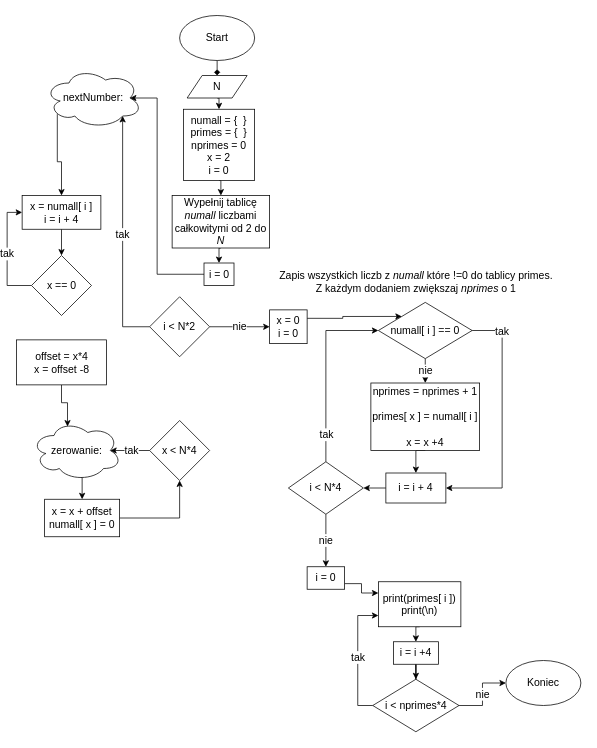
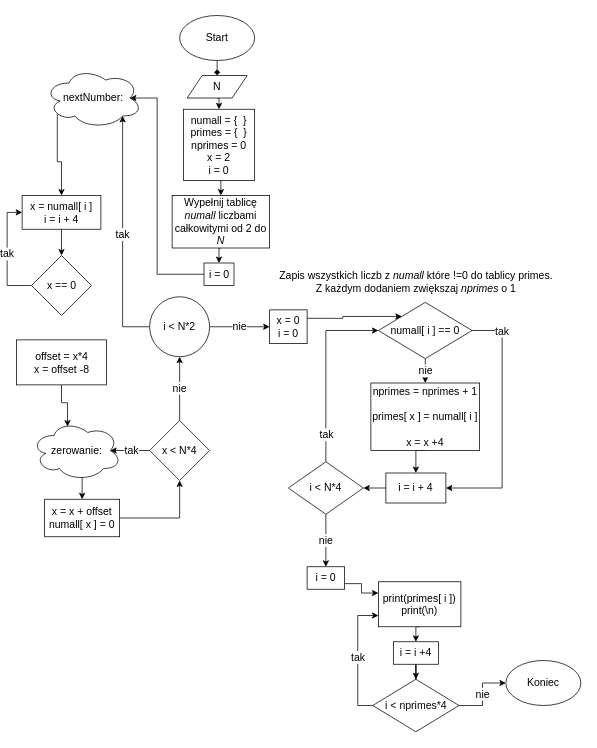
  <mxCell id="0" />
  <mxCell id="1" parent="0" />
  <mxCell id="2" style="edgeStyle=orthogonalEdgeStyle;rounded=0;orthogonalLoop=1;jettySize=auto;html=1;exitX=0.5;exitY=1;exitDx=0;exitDy=0;entryX=0.5;entryY=0;entryDx=0;entryDy=0;fontSize=14;endArrow=diamond;" parent="1" source="3" target="5" edge="1"><mxGeometry relative="1" as="geometry" /></mxCell>
  <mxCell id="3" value="Start" style="ellipse;whiteSpace=wrap;html=1;fontSize=14;" parent="1" vertex="1"><mxGeometry x="238" width="100" height="60" as="geometry" y="20" /></mxCell>
  <mxCell id="4" style="edgeStyle=orthogonalEdgeStyle;rounded=0;orthogonalLoop=1;jettySize=auto;html=1;exitX=0.5;exitY=1;exitDx=0;exitDy=0;entryX=0.5;entryY=0;entryDx=0;entryDy=0;fontSize=14;" parent="1" source="5" target="7" edge="1"><mxGeometry relative="1" as="geometry" /></mxCell>
  <mxCell id="5" value="N" style="shape=parallelogram;perimeter=parallelogramPerimeter;whiteSpace=wrap;html=1;fixedSize=1;fontSize=14;" parent="1" vertex="1"><mxGeometry x="248" y="100" width="80" height="30" as="geometry" /></mxCell>
  <mxCell id="6" style="edgeStyle=orthogonalEdgeStyle;rounded=0;orthogonalLoop=1;jettySize=auto;html=1;exitX=0.5;exitY=1;exitDx=0;exitDy=0;entryX=0.5;entryY=0;entryDx=0;entryDy=0;" edge="1" parent="1" source="7" target="9"><mxGeometry relative="1" as="geometry" /></mxCell>
  <mxCell id="7" value="numall = {&amp;nbsp; }&lt;br style=&quot;font-size: 14px;&quot;&gt;primes = {&amp;nbsp; }&lt;br style=&quot;font-size: 14px;&quot;&gt;nprimes = 0&lt;br style=&quot;font-size: 14px;&quot;&gt;x = 2&lt;br style=&quot;font-size: 14px;&quot;&gt;i = 0" style="rounded=0;whiteSpace=wrap;html=1;fontSize=14;" parent="1" vertex="1"><mxGeometry x="243" y="145" width="95" height="95" as="geometry" /></mxCell>
  <mxCell id="8" style="edgeStyle=orthogonalEdgeStyle;rounded=0;orthogonalLoop=1;jettySize=auto;html=1;exitX=0.5;exitY=1;exitDx=0;exitDy=0;entryX=0.5;entryY=0;entryDx=0;entryDy=0;fontSize=14;" parent="1" source="9" target="36" edge="1"><mxGeometry relative="1" as="geometry" /></mxCell>
  <mxCell id="9" value="Wypełnij tablicę &lt;i style=&quot;font-size: 14px;&quot;&gt;numall&lt;/i&gt;&amp;nbsp;liczbami całkowitymi od 2 do &lt;i style=&quot;font-size: 14px;&quot;&gt;N&lt;/i&gt;" style="rounded=0;whiteSpace=wrap;html=1;fontSize=14;" parent="1" vertex="1"><mxGeometry x="228" y="260" width="130" height="70" as="geometry" /></mxCell>
  <mxCell id="10" value="Zapis wszystkich liczb z &lt;i style=&quot;font-size: 14px;&quot;&gt;numall&lt;/i&gt;&amp;nbsp;które !=0 do tablicy primes.&lt;br style=&quot;font-size: 14px;&quot;&gt;Z każdym dodaniem zwiększaj &lt;i style=&quot;font-size: 14px;&quot;&gt;nprimes&lt;/i&gt;&amp;nbsp;o 1" style="text;html=1;align=center;verticalAlign=middle;resizable=0;points=[];autosize=1;strokeColor=none;fillColor=none;fontSize=14;" parent="1" vertex="1"><mxGeometry x="358" y="350" width="390" height="50" as="geometry" /></mxCell>
  <mxCell id="11" style="edgeStyle=orthogonalEdgeStyle;rounded=0;orthogonalLoop=1;jettySize=auto;html=1;exitX=1;exitY=0.25;exitDx=0;exitDy=0;entryX=0;entryY=0;entryDx=0;entryDy=0;fontSize=14;" parent="1" source="12" target="16" edge="1"><mxGeometry relative="1" as="geometry" /></mxCell>
  <mxCell id="12" value="x = 0&lt;br style=&quot;font-size: 14px;&quot;&gt;i = 0" style="rounded=0;whiteSpace=wrap;html=1;fontSize=14;" parent="1" vertex="1"><mxGeometry x="358" y="412.5" width="50" height="45" as="geometry" /></mxCell>
  <mxCell id="13" value="nie" style="edgeStyle=orthogonalEdgeStyle;rounded=0;orthogonalLoop=1;jettySize=auto;html=1;exitX=0.5;exitY=1;exitDx=0;exitDy=0;entryX=0.5;entryY=0;entryDx=0;entryDy=0;fontSize=14;" parent="1" source="16" target="18" edge="1"><mxGeometry relative="1" as="geometry" /></mxCell>
  <mxCell id="14" style="edgeStyle=orthogonalEdgeStyle;rounded=0;orthogonalLoop=1;jettySize=auto;html=1;exitX=1;exitY=0.5;exitDx=0;exitDy=0;entryX=1;entryY=0.5;entryDx=0;entryDy=0;fontSize=14;" parent="1" source="16" target="20" edge="1"><mxGeometry relative="1" as="geometry"><Array as="points"><mxPoint x="668" y="440" /><mxPoint x="668" y="650" /></Array></mxGeometry></mxCell>
  <mxCell id="15" value="tak" style="edgeLabel;html=1;align=center;verticalAlign=middle;resizable=0;points=[];fontSize=14;" parent="14" vertex="1" connectable="0"><mxGeometry x="-0.76" relative="1" as="geometry"><mxPoint as="offset" /></mxGeometry></mxCell>
  <mxCell id="16" value="numall[ i ] == 0" style="rhombus;whiteSpace=wrap;html=1;fontSize=14;" parent="1" vertex="1"><mxGeometry x="503" y="402.5" width="125" height="75" as="geometry" /></mxCell>
  <mxCell id="17" style="edgeStyle=orthogonalEdgeStyle;rounded=0;orthogonalLoop=1;jettySize=auto;html=1;exitX=0.5;exitY=1;exitDx=0;exitDy=0;entryX=0.5;entryY=0;entryDx=0;entryDy=0;fontSize=14;" parent="1" source="18" target="20" edge="1"><mxGeometry relative="1" as="geometry" /></mxCell>
  <mxCell id="18" value="nprimes = nprimes + 1&lt;br style=&quot;font-size: 14px;&quot;&gt;&lt;br style=&quot;font-size: 14px;&quot;&gt;primes[ x ] = numall[ i ]&lt;br style=&quot;font-size: 14px;&quot;&gt;&lt;br style=&quot;font-size: 14px;&quot;&gt;x = x +4" style="rounded=0;whiteSpace=wrap;html=1;fontSize=14;" parent="1" vertex="1"><mxGeometry x="493" y="510" width="145" height="90" as="geometry" /></mxCell>
  <mxCell id="19" style="edgeStyle=orthogonalEdgeStyle;rounded=0;orthogonalLoop=1;jettySize=auto;html=1;exitX=0;exitY=0.5;exitDx=0;exitDy=0;entryX=1;entryY=0.5;entryDx=0;entryDy=0;fontSize=14;" parent="1" source="20" target="24" edge="1"><mxGeometry relative="1" as="geometry" /></mxCell>
  <mxCell id="20" value="i = i + 4" style="rounded=0;whiteSpace=wrap;html=1;fontSize=14;" parent="1" vertex="1"><mxGeometry x="513" y="630" width="80" height="40" as="geometry" /></mxCell>
  <mxCell id="21" style="edgeStyle=orthogonalEdgeStyle;rounded=0;orthogonalLoop=1;jettySize=auto;html=1;exitX=0.5;exitY=0;exitDx=0;exitDy=0;entryX=0;entryY=0.5;entryDx=0;entryDy=0;fontSize=14;" parent="1" source="24" target="16" edge="1"><mxGeometry relative="1" as="geometry" /></mxCell>
  <mxCell id="22" value="tak" style="edgeLabel;html=1;align=center;verticalAlign=middle;resizable=0;points=[];fontSize=14;" parent="21" vertex="1" connectable="0"><mxGeometry x="-0.698" relative="1" as="geometry"><mxPoint as="offset" /></mxGeometry></mxCell>
  <mxCell id="23" value="nie" style="edgeStyle=orthogonalEdgeStyle;rounded=0;orthogonalLoop=1;jettySize=auto;html=1;exitX=0.5;exitY=1;exitDx=0;exitDy=0;entryX=0.5;entryY=0;entryDx=0;entryDy=0;fontSize=14;" parent="1" source="24" target="26" edge="1"><mxGeometry relative="1" as="geometry"><mxPoint x="433" y="730" as="targetPoint" /></mxGeometry></mxCell>
  <mxCell id="24" value="i &amp;lt; N*4" style="rhombus;whiteSpace=wrap;html=1;fontSize=14;" parent="1" vertex="1"><mxGeometry x="383" y="615" width="100" height="70" as="geometry" /></mxCell>
  <mxCell id="25" style="edgeStyle=orthogonalEdgeStyle;rounded=0;orthogonalLoop=1;jettySize=auto;html=1;exitX=1;exitY=0.75;exitDx=0;exitDy=0;entryX=0;entryY=0.25;entryDx=0;entryDy=0;fontSize=14;" parent="1" source="26" target="31" edge="1"><mxGeometry relative="1" as="geometry" /></mxCell>
  <mxCell id="26" value="i = 0" style="rounded=0;whiteSpace=wrap;html=1;fontSize=14;" parent="1" vertex="1"><mxGeometry x="408" y="755" width="50" height="30" as="geometry" /></mxCell>
  <mxCell id="27" value="nie" style="edgeStyle=orthogonalEdgeStyle;rounded=0;orthogonalLoop=1;jettySize=auto;html=1;exitX=1;exitY=0.5;exitDx=0;exitDy=0;fontSize=14;" parent="1" source="29" target="32" edge="1"><mxGeometry relative="1" as="geometry" /></mxCell>
  <mxCell id="28" value="tak" style="edgeStyle=orthogonalEdgeStyle;rounded=0;orthogonalLoop=1;jettySize=auto;html=1;exitX=0;exitY=0.5;exitDx=0;exitDy=0;entryX=0;entryY=0.75;entryDx=0;entryDy=0;fontSize=14;" parent="1" source="29" target="31" edge="1"><mxGeometry relative="1" as="geometry"><mxPoint x="458" y="910" as="targetPoint" /></mxGeometry></mxCell>
  <mxCell id="29" value="i &amp;lt; nprimes*4" style="rhombus;whiteSpace=wrap;html=1;fontSize=14;" parent="1" vertex="1"><mxGeometry x="495.5" y="905" width="115" height="70" as="geometry" /></mxCell>
  <mxCell id="30" style="edgeStyle=orthogonalEdgeStyle;rounded=0;orthogonalLoop=1;jettySize=auto;html=1;exitX=0.5;exitY=1;exitDx=0;exitDy=0;entryX=0.5;entryY=0;entryDx=0;entryDy=0;fontSize=14;" parent="1" source="31" target="34" edge="1"><mxGeometry relative="1" as="geometry" /></mxCell>
  <mxCell id="31" value="print(primes[ i ])&lt;br style=&quot;font-size: 14px;&quot;&gt;print(\n)" style="rounded=0;whiteSpace=wrap;html=1;fontSize=14;" parent="1" vertex="1"><mxGeometry x="503" y="775" width="110" height="60" as="geometry" /></mxCell>
  <mxCell id="32" value="Koniec" style="ellipse;whiteSpace=wrap;html=1;fontSize=14;" parent="1" vertex="1"><mxGeometry x="673" y="880" width="100" height="60" as="geometry" /></mxCell>
  <mxCell id="33" style="edgeStyle=orthogonalEdgeStyle;rounded=0;orthogonalLoop=1;jettySize=auto;html=1;exitX=0.5;exitY=1;exitDx=0;exitDy=0;fontSize=14;" parent="1" source="34" target="29" edge="1"><mxGeometry relative="1" as="geometry" /></mxCell>
  <mxCell id="34" value="i = i +4" style="rounded=0;whiteSpace=wrap;html=1;fontSize=14;" parent="1" vertex="1"><mxGeometry x="523" y="855" width="60" height="30" as="geometry" /></mxCell>
  <mxCell id="35" style="edgeStyle=orthogonalEdgeStyle;rounded=0;orthogonalLoop=1;jettySize=auto;html=1;exitX=0;exitY=0.5;exitDx=0;exitDy=0;entryX=0.875;entryY=0.5;entryDx=0;entryDy=0;entryPerimeter=0;fontSize=14;" edge="1" parent="1" source="36" target="40"><mxGeometry relative="1" as="geometry"><Array as="points"><mxPoint x="208" y="365" /><mxPoint x="208" y="130" /></Array></mxGeometry></mxCell>
  <mxCell id="36" value="i = 0" style="rounded=0;whiteSpace=wrap;html=1;fontSize=14;" parent="1" vertex="1"><mxGeometry x="270.5" y="350" width="40" height="30" as="geometry" /></mxCell>
  <mxCell id="37" style="edgeStyle=orthogonalEdgeStyle;rounded=0;orthogonalLoop=1;jettySize=auto;html=1;exitX=0.5;exitY=1;exitDx=0;exitDy=0;entryX=0.5;entryY=0;entryDx=0;entryDy=0;fontSize=14;" edge="1" parent="1" source="38" target="42"><mxGeometry relative="1" as="geometry" /></mxCell>
  <mxCell id="38" value="x = numall[ i ]&lt;br style=&quot;font-size: 14px;&quot;&gt;i = i + 4" style="rounded=0;whiteSpace=wrap;html=1;fontSize=14;" vertex="1" parent="1"><mxGeometry x="28" y="260" width="105" height="45" as="geometry" /></mxCell>
  <mxCell id="39" style="edgeStyle=orthogonalEdgeStyle;rounded=0;orthogonalLoop=1;jettySize=auto;html=1;exitX=0.13;exitY=0.77;exitDx=0;exitDy=0;exitPerimeter=0;fontSize=14;" edge="1" parent="1" source="40" target="38"><mxGeometry relative="1" as="geometry" /></mxCell>
  <mxCell id="40" value="nextNumber:" style="ellipse;shape=cloud;whiteSpace=wrap;html=1;fontSize=14;" vertex="1" parent="1"><mxGeometry x="58" y="90" width="130" height="80" as="geometry" /></mxCell>
  <mxCell id="41" value="tak" style="edgeStyle=orthogonalEdgeStyle;rounded=0;orthogonalLoop=1;jettySize=auto;html=1;exitX=0;exitY=0.5;exitDx=0;exitDy=0;entryX=0;entryY=0.5;entryDx=0;entryDy=0;fontSize=14;" edge="1" parent="1" source="42" target="38"><mxGeometry relative="1" as="geometry" /></mxCell>
  <mxCell id="42" value="x == 0" style="rhombus;whiteSpace=wrap;html=1;fontSize=14;" vertex="1" parent="1"><mxGeometry x="40.5" y="340" width="80" height="80" as="geometry" /></mxCell>
  <mxCell id="43" style="edgeStyle=orthogonalEdgeStyle;rounded=0;orthogonalLoop=1;jettySize=auto;html=1;exitX=0.5;exitY=1;exitDx=0;exitDy=0;entryX=0.4;entryY=0.1;entryDx=0;entryDy=0;entryPerimeter=0;fontSize=14;" edge="1" parent="1" source="44" target="46"><mxGeometry relative="1" as="geometry" /></mxCell>
  <mxCell id="44" value="&lt;font style=&quot;font-size: 14px;&quot;&gt;offset = x*4&lt;br style=&quot;font-size: 14px;&quot;&gt;x = offset -8&lt;br style=&quot;font-size: 14px;&quot;&gt;&lt;/font&gt;" style="rounded=0;whiteSpace=wrap;html=1;fontSize=14;" vertex="1" parent="1"><mxGeometry x="20.5" y="452.5" width="120" height="60" as="geometry" /></mxCell>
  <mxCell id="45" style="edgeStyle=orthogonalEdgeStyle;rounded=0;orthogonalLoop=1;jettySize=auto;html=1;exitX=0.55;exitY=0.95;exitDx=0;exitDy=0;exitPerimeter=0;entryX=0.5;entryY=0;entryDx=0;entryDy=0;fontSize=14;" edge="1" parent="1" source="46" target="48"><mxGeometry relative="1" as="geometry" /></mxCell>
  <mxCell id="46" value="zerowanie:" style="ellipse;shape=cloud;whiteSpace=wrap;html=1;fontSize=14;" vertex="1" parent="1"><mxGeometry x="40.5" y="560" width="120" height="80" as="geometry" /></mxCell>
  <mxCell id="47" style="edgeStyle=orthogonalEdgeStyle;rounded=0;orthogonalLoop=1;jettySize=auto;html=1;exitX=1;exitY=0.5;exitDx=0;exitDy=0;entryX=0.5;entryY=1;entryDx=0;entryDy=0;fontSize=14;" edge="1" parent="1" source="48" target="51"><mxGeometry relative="1" as="geometry" /></mxCell>
  <mxCell id="48" value="x = x + offset&lt;br style=&quot;font-size: 14px;&quot;&gt;numall[ x ] = 0" style="rounded=0;whiteSpace=wrap;html=1;fontSize=14;" vertex="1" parent="1"><mxGeometry x="58" y="665" width="100" height="50" as="geometry" /></mxCell>
  <mxCell id="49" value="tak" style="edgeStyle=orthogonalEdgeStyle;rounded=0;orthogonalLoop=1;jettySize=auto;html=1;exitX=0;exitY=0.5;exitDx=0;exitDy=0;entryX=0.875;entryY=0.5;entryDx=0;entryDy=0;entryPerimeter=0;fontSize=14;" edge="1" parent="1" source="51" target="46"><mxGeometry relative="1" as="geometry" /></mxCell>
+ <mxCell id="50" value="nie" style="edgeStyle=orthogonalEdgeStyle;rounded=0;orthogonalLoop=1;jettySize=auto;html=1;exitX=0.5;exitY=0;exitDx=0;exitDy=0;entryX=0.5;entryY=1;entryDx=0;entryDy=0;fontSize=14;" edge="1" parent="1" source="51" target="54"><mxGeometry relative="1" as="geometry" /></mxCell>
  <mxCell id="51" value="x &amp;lt; N*4" style="rhombus;whiteSpace=wrap;html=1;fontSize=14;" vertex="1" parent="1"><mxGeometry x="198" y="560" width="80" height="80" as="geometry" /></mxCell>
  <mxCell id="52" value="tak" style="edgeStyle=orthogonalEdgeStyle;rounded=0;orthogonalLoop=1;jettySize=auto;html=1;exitX=0;exitY=0.5;exitDx=0;exitDy=0;entryX=0.8;entryY=0.8;entryDx=0;entryDy=0;entryPerimeter=0;fontSize=14;" edge="1" parent="1" source="54" target="40"><mxGeometry relative="1" as="geometry" /></mxCell>
  <mxCell id="53" value="nie" style="edgeStyle=orthogonalEdgeStyle;rounded=0;orthogonalLoop=1;jettySize=auto;html=1;exitX=1;exitY=0.5;exitDx=0;exitDy=0;entryX=0;entryY=0.5;entryDx=0;entryDy=0;fontSize=14;" edge="1" parent="1" source="54" target="12"><mxGeometry relative="1" as="geometry" /></mxCell>
- <mxCell id="54" value="i &amp;lt; N*2" style="rhombus;whiteSpace=wrap;html=1;fontSize=14;" vertex="1" parent="1"><mxGeometry x="198" y="395" width="80" height="80" as="geometry" /></mxCell>
+ <mxCell id="54" value="i &amp;lt; N*2" style="ellipse;whiteSpace=wrap;html=1;fontSize=14;" vertex="1" parent="1"><mxGeometry x="198" y="395" width="80" height="80" as="geometry" /></mxCell>
